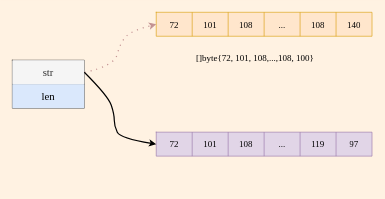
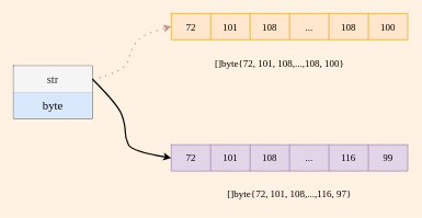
  <mxCell id="0" />
  <mxCell id="1" parent="0" />
  <mxCell id="2" value="" style="shape=table;startSize=0;container=1;collapsible=0;childLayout=tableLayout;fontSize=15;" vertex="1" parent="1"><mxGeometry x="20" y="100" width="120" height="80" as="geometry" /></mxCell>
  <mxCell id="3" value="" style="shape=tableRow;horizontal=0;startSize=0;swimlaneHead=0;swimlaneBody=0;strokeColor=inherit;top=0;left=0;bottom=0;right=0;collapsible=0;dropTarget=0;fillColor=none;points=[[0,0.5],[1,0.5]];portConstraint=eastwest;" vertex="1" parent="2"><mxGeometry width="120" height="40" as="geometry" /></mxCell>
  <mxCell id="4" value="str" style="shape=partialRectangle;html=1;whiteSpace=wrap;connectable=0;strokeColor=#666666;overflow=hidden;fillColor=#f5f5f5;top=0;left=0;bottom=0;right=0;pointerEvents=1;fontColor=#333333;fontSize=18;fontFamily=Comic Sans MS;" vertex="1" parent="3"><mxGeometry width="120" height="40" as="geometry"><mxRectangle width="120" height="40" as="alternateBounds" /></mxGeometry></mxCell>
  <mxCell id="5" value="" style="shape=tableRow;horizontal=0;startSize=0;swimlaneHead=0;swimlaneBody=0;strokeColor=inherit;top=0;left=0;bottom=0;right=0;collapsible=0;dropTarget=0;fillColor=none;points=[[0,0.5],[1,0.5]];portConstraint=eastwest;" vertex="1" parent="2"><mxGeometry y="40" width="120" height="40" as="geometry" /></mxCell>
- <mxCell id="6" value="len" style="shape=partialRectangle;html=1;whiteSpace=wrap;connectable=0;strokeColor=#6c8ebf;overflow=hidden;fillColor=#dae8fc;top=0;left=0;bottom=0;right=0;pointerEvents=1;fontSize=18;fontFamily=Comic Sans MS;" vertex="1" parent="5"><mxGeometry width="120" height="40" as="geometry"><mxRectangle width="120" height="40" as="alternateBounds" /></mxGeometry></mxCell>
+ <mxCell id="6" value="byte" style="shape=partialRectangle;html=1;whiteSpace=wrap;connectable=0;strokeColor=#6c8ebf;overflow=hidden;fillColor=#dae8fc;top=0;left=0;bottom=0;right=0;pointerEvents=1;fontSize=18;fontFamily=Comic Sans MS;" vertex="1" parent="5"><mxGeometry width="120" height="40" as="geometry"><mxRectangle width="120" height="40" as="alternateBounds" /></mxGeometry></mxCell>
  <mxCell id="7" value="" style="shape=table;startSize=0;container=1;collapsible=0;childLayout=tableLayout;fontSize=14;fillColor=#ffe6cc;strokeColor=#d79b00;" vertex="1" parent="1"><mxGeometry x="260" y="20" width="360" height="40" as="geometry" /></mxCell>
  <mxCell id="8" value="" style="shape=tableRow;horizontal=0;startSize=0;swimlaneHead=0;swimlaneBody=0;strokeColor=inherit;top=0;left=0;bottom=0;right=0;collapsible=0;dropTarget=0;fillColor=none;points=[[0,0.5],[1,0.5]];portConstraint=eastwest;" vertex="1" parent="7"><mxGeometry width="360" height="40" as="geometry" /></mxCell>
  <mxCell id="9" value="72" style="shape=partialRectangle;html=1;whiteSpace=wrap;connectable=0;strokeColor=inherit;overflow=hidden;fillColor=none;top=0;left=0;bottom=0;right=0;pointerEvents=1;fontSize=15;fontFamily=Comic Sans MS;" vertex="1" parent="8"><mxGeometry width="60" height="40" as="geometry"><mxRectangle width="60" height="40" as="alternateBounds" /></mxGeometry></mxCell>
  <mxCell id="10" value="101" style="shape=partialRectangle;html=1;whiteSpace=wrap;connectable=0;strokeColor=inherit;overflow=hidden;fillColor=none;top=0;left=0;bottom=0;right=0;pointerEvents=1;fontSize=15;fontFamily=Comic Sans MS;" vertex="1" parent="8"><mxGeometry x="60" width="60" height="40" as="geometry"><mxRectangle width="60" height="40" as="alternateBounds" /></mxGeometry></mxCell>
  <mxCell id="11" value="108" style="shape=partialRectangle;html=1;whiteSpace=wrap;connectable=0;strokeColor=inherit;overflow=hidden;fillColor=none;top=0;left=0;bottom=0;right=0;pointerEvents=1;fontSize=15;fontFamily=Comic Sans MS;" vertex="1" parent="8"><mxGeometry x="120" width="60" height="40" as="geometry"><mxRectangle width="60" height="40" as="alternateBounds" /></mxGeometry></mxCell>
  <mxCell id="12" value="..." style="shape=partialRectangle;html=1;whiteSpace=wrap;connectable=0;strokeColor=inherit;overflow=hidden;fillColor=none;top=0;left=0;bottom=0;right=0;pointerEvents=1;fontSize=15;fontFamily=Comic Sans MS;" vertex="1" parent="8"><mxGeometry x="180" width="60" height="40" as="geometry"><mxRectangle width="60" height="40" as="alternateBounds" /></mxGeometry></mxCell>
  <mxCell id="13" value="108" style="shape=partialRectangle;html=1;whiteSpace=wrap;connectable=0;strokeColor=inherit;overflow=hidden;fillColor=none;top=0;left=0;bottom=0;right=0;pointerEvents=1;fontSize=15;fontFamily=Comic Sans MS;" vertex="1" parent="8"><mxGeometry x="240" width="60" height="40" as="geometry"><mxRectangle width="60" height="40" as="alternateBounds" /></mxGeometry></mxCell>
- <mxCell id="14" value="140" style="shape=partialRectangle;html=1;whiteSpace=wrap;connectable=0;strokeColor=inherit;overflow=hidden;fillColor=none;top=0;left=0;bottom=0;right=0;pointerEvents=1;fontSize=15;fontFamily=Comic Sans MS;" vertex="1" parent="8"><mxGeometry x="300" width="60" height="40" as="geometry"><mxRectangle width="60" height="40" as="alternateBounds" /></mxGeometry></mxCell>
+ <mxCell id="14" value="100" style="shape=partialRectangle;html=1;whiteSpace=wrap;connectable=0;strokeColor=inherit;overflow=hidden;fillColor=none;top=0;left=0;bottom=0;right=0;pointerEvents=1;fontSize=15;fontFamily=Comic Sans MS;" vertex="1" parent="8"><mxGeometry x="300" width="60" height="40" as="geometry"><mxRectangle width="60" height="40" as="alternateBounds" /></mxGeometry></mxCell>
  <mxCell id="15" value="" style="curved=1;endArrow=classic;html=1;rounded=0;exitX=1;exitY=0.25;exitDx=0;exitDy=0;entryX=0;entryY=0.5;entryDx=0;entryDy=0;strokeWidth=2;dashed=1;dashPattern=1 4;strokeColor=#c39292;" edge="1" parent="1" source="2" target="8"><mxGeometry width="50" height="50" relative="1" as="geometry"><mxPoint x="380" y="260" as="sourcePoint" /><mxPoint x="430" y="210" as="targetPoint" /><Array as="points"><mxPoint x="190" y="110" /><mxPoint x="200" y="70" /><mxPoint x="220" y="50" /></Array></mxGeometry></mxCell>
  <mxCell id="16" value="[]byte{72, 101, 108,...,108, 100}" style="text;html=1;strokeColor=none;fillColor=none;align=center;verticalAlign=middle;whiteSpace=wrap;rounded=0;fontSize=15;fontFamily=Comic Sans MS;" vertex="1" parent="1"><mxGeometry x="290" y="80" width="270" height="30" as="geometry" /></mxCell>
  <mxCell id="17" value="" style="shape=table;startSize=0;container=1;collapsible=0;childLayout=tableLayout;fontSize=14;fillColor=#e1d5e7;strokeColor=#9673a6;" vertex="1" parent="1"><mxGeometry x="260" y="220" width="360" height="40" as="geometry" /></mxCell>
  <mxCell id="18" value="" style="shape=tableRow;horizontal=0;startSize=0;swimlaneHead=0;swimlaneBody=0;strokeColor=inherit;top=0;left=0;bottom=0;right=0;collapsible=0;dropTarget=0;fillColor=none;points=[[0,0.5],[1,0.5]];portConstraint=eastwest;" vertex="1" parent="17"><mxGeometry width="360" height="40" as="geometry" /></mxCell>
  <mxCell id="19" value="72" style="shape=partialRectangle;html=1;whiteSpace=wrap;connectable=0;strokeColor=inherit;overflow=hidden;fillColor=none;top=0;left=0;bottom=0;right=0;pointerEvents=1;fontSize=15;fontFamily=Comic Sans MS;" vertex="1" parent="18"><mxGeometry width="60" height="40" as="geometry"><mxRectangle width="60" height="40" as="alternateBounds" /></mxGeometry></mxCell>
  <mxCell id="20" value="101" style="shape=partialRectangle;html=1;whiteSpace=wrap;connectable=0;strokeColor=inherit;overflow=hidden;fillColor=none;top=0;left=0;bottom=0;right=0;pointerEvents=1;fontSize=15;fontFamily=Comic Sans MS;" vertex="1" parent="18"><mxGeometry x="60" width="60" height="40" as="geometry"><mxRectangle width="60" height="40" as="alternateBounds" /></mxGeometry></mxCell>
  <mxCell id="21" value="108" style="shape=partialRectangle;html=1;whiteSpace=wrap;connectable=0;strokeColor=inherit;overflow=hidden;fillColor=none;top=0;left=0;bottom=0;right=0;pointerEvents=1;fontSize=15;fontFamily=Comic Sans MS;" vertex="1" parent="18"><mxGeometry x="120" width="60" height="40" as="geometry"><mxRectangle width="60" height="40" as="alternateBounds" /></mxGeometry></mxCell>
  <mxCell id="22" value="..." style="shape=partialRectangle;html=1;whiteSpace=wrap;connectable=0;strokeColor=inherit;overflow=hidden;fillColor=none;top=0;left=0;bottom=0;right=0;pointerEvents=1;fontSize=15;fontFamily=Comic Sans MS;" vertex="1" parent="18"><mxGeometry x="180" width="60" height="40" as="geometry"><mxRectangle width="60" height="40" as="alternateBounds" /></mxGeometry></mxCell>
- <mxCell id="23" value="119" style="shape=partialRectangle;html=1;whiteSpace=wrap;connectable=0;strokeColor=inherit;overflow=hidden;fillColor=none;top=0;left=0;bottom=0;right=0;pointerEvents=1;fontSize=15;fontFamily=Comic Sans MS;" vertex="1" parent="18"><mxGeometry x="240" width="60" height="40" as="geometry"><mxRectangle width="60" height="40" as="alternateBounds" /></mxGeometry></mxCell>
- <mxCell id="24" value="97" style="shape=partialRectangle;html=1;whiteSpace=wrap;connectable=0;strokeColor=inherit;overflow=hidden;fillColor=none;top=0;left=0;bottom=0;right=0;pointerEvents=1;fontSize=15;fontFamily=Comic Sans MS;" vertex="1" parent="18"><mxGeometry x="300" width="60" height="40" as="geometry"><mxRectangle width="60" height="40" as="alternateBounds" /></mxGeometry></mxCell>
+ <mxCell id="23" value="116" style="shape=partialRectangle;html=1;whiteSpace=wrap;connectable=0;strokeColor=inherit;overflow=hidden;fillColor=none;top=0;left=0;bottom=0;right=0;pointerEvents=1;fontSize=15;fontFamily=Comic Sans MS;" vertex="1" parent="18"><mxGeometry x="240" width="60" height="40" as="geometry"><mxRectangle width="60" height="40" as="alternateBounds" /></mxGeometry></mxCell>
+ <mxCell id="24" value="99" style="shape=partialRectangle;html=1;whiteSpace=wrap;connectable=0;strokeColor=inherit;overflow=hidden;fillColor=none;top=0;left=0;bottom=0;right=0;pointerEvents=1;fontSize=15;fontFamily=Comic Sans MS;" vertex="1" parent="18"><mxGeometry x="300" width="60" height="40" as="geometry"><mxRectangle width="60" height="40" as="alternateBounds" /></mxGeometry></mxCell>
+ <mxCell id="25" value="[]byte{72, 101, 108,...,116, 97}" style="text;html=1;strokeColor=none;fillColor=none;align=center;verticalAlign=middle;whiteSpace=wrap;rounded=0;fontSize=15;fontFamily=Comic Sans MS;" vertex="1" parent="1"><mxGeometry x="305" y="280" width="270" height="30" as="geometry" /></mxCell>
  <mxCell id="26" value="" style="curved=1;endArrow=classic;html=1;rounded=0;exitX=1;exitY=0.25;exitDx=0;exitDy=0;entryX=0;entryY=0.5;entryDx=0;entryDy=0;strokeWidth=2;" edge="1" parent="1" source="2" target="18"><mxGeometry width="50" height="50" relative="1" as="geometry"><mxPoint x="380" y="320" as="sourcePoint" /><mxPoint x="250" y="240" as="targetPoint" /><Array as="points"><mxPoint x="180" y="160" /><mxPoint x="190" y="190" /><mxPoint x="190" y="210" /><mxPoint x="200" y="230" /></Array></mxGeometry></mxCell>
